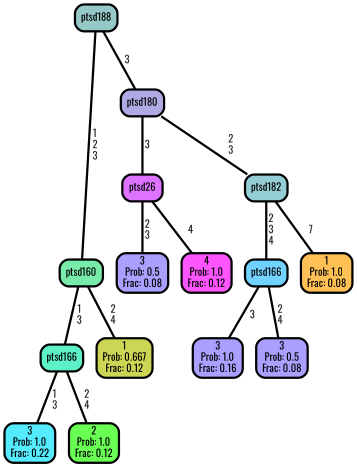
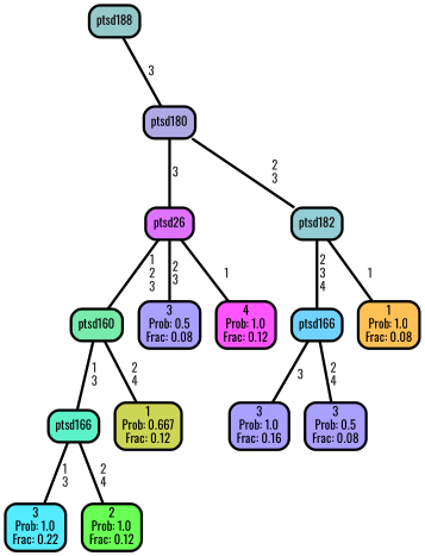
  graph {
    fontname=Oswald
    ranksep="0 equally"
    splines=straight
    node [color=black fillcolor="#aaa0ff" fontcolor=black fontname=Oswald penwidth=3 shape=box style="filled, rounded"]
    edge [color=black fontcolor=grey14 fontname=Oswald fontweight=bold penwidth=3]
    n1 [fillcolor="#55ebff" label="3\nProb: 1.0\nFrac: 0.22"]
    n2 [fillcolor="#5cf1c6" label=ptsd166]
    n3 [fillcolor="#6aff55" label="2\nProb: 1.0\nFrac: 0.12"]
    n4 [fillcolor="#78eaaa" label=ptsd160]
    n5 [fillcolor="#cdd555" label="1\nProb: 0.667\nFrac: 0.12"]
    n6 [fillcolor="#95c9c8" label=ptsd188]
    n7 [fillcolor="#b0aae4" label=ptsd180]
    n8 [fillcolor="#94cdd4" label=ptsd182]
    n9 [fillcolor="#dd73ff" label=ptsd26]
    n10 [fillcolor="#ffc155" label="1\nProb: 1.0\nFrac: 0.08"]
    n11 [fillcolor="#71d2ff" label=ptsd166]
    n12 [label="3\nProb: 1.0\nFrac: 0.16"]
    n13 [label="3\nProb: 0.5\nFrac: 0.08"]
    n14 [label="3\nProb: 0.5\nFrac: 0.08"]
    n15 [fillcolor="#ff55ff" label="4\nProb: 1.0\nFrac: 0.12"]
    subgraph sub_1 {
      rank=same
    }
    n2 -- n1 [label=" 1\n 3"]
    n2 -- n3 [label=" 2\n 4"]
    n4 -- n2 [label=" 1\n 3"]
    n4 -- n5 [label=" 2\n 4"]
-   n6 -- n4 [label=" 1\n 2\n 3"]
+   n9 -- n4 [label=" 1\n 2\n 3"]
    n6 -- n7 [label=" 3"]
    n7 -- n8 [label=" 2\n 3"]
    n7 -- n9 [label=" 3"]
-   n8 -- n10 [label=" 7"]
+   n8 -- n10 [label=" 1"]
    n8 -- n11 [label=" 2\n 3\n 4"]
    n9 -- n14 [label=" 2\n 3"]
-   n9 -- n15 [label=" 4"]
+   n9 -- n15 [label=" 1"]
    n11 -- n12 [label=" 3"]
    n11 -- n13 [label=" 2\n 4"]
  }
